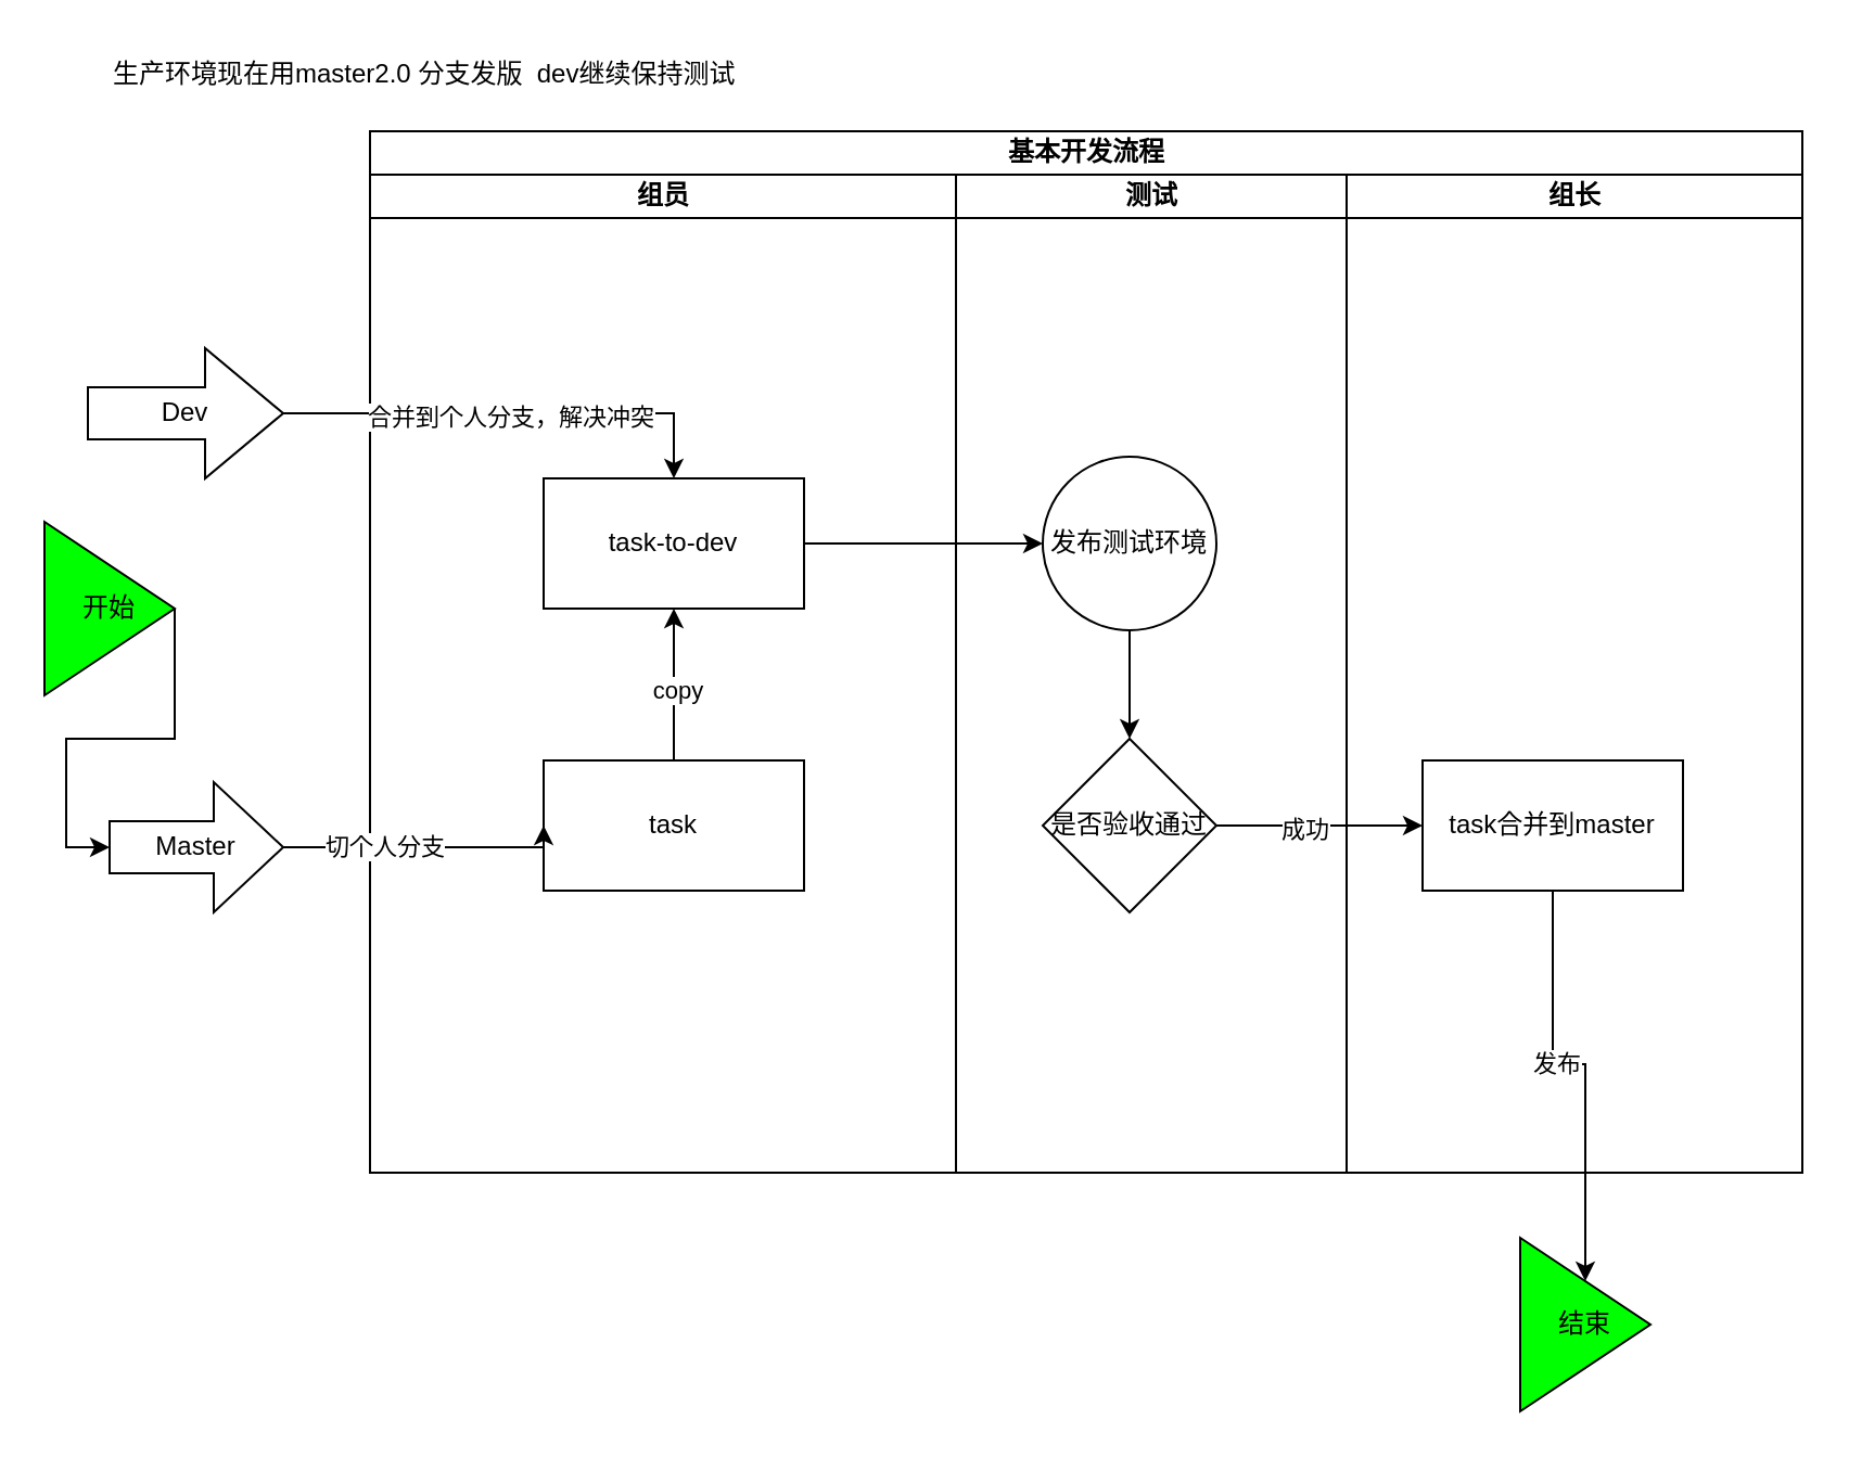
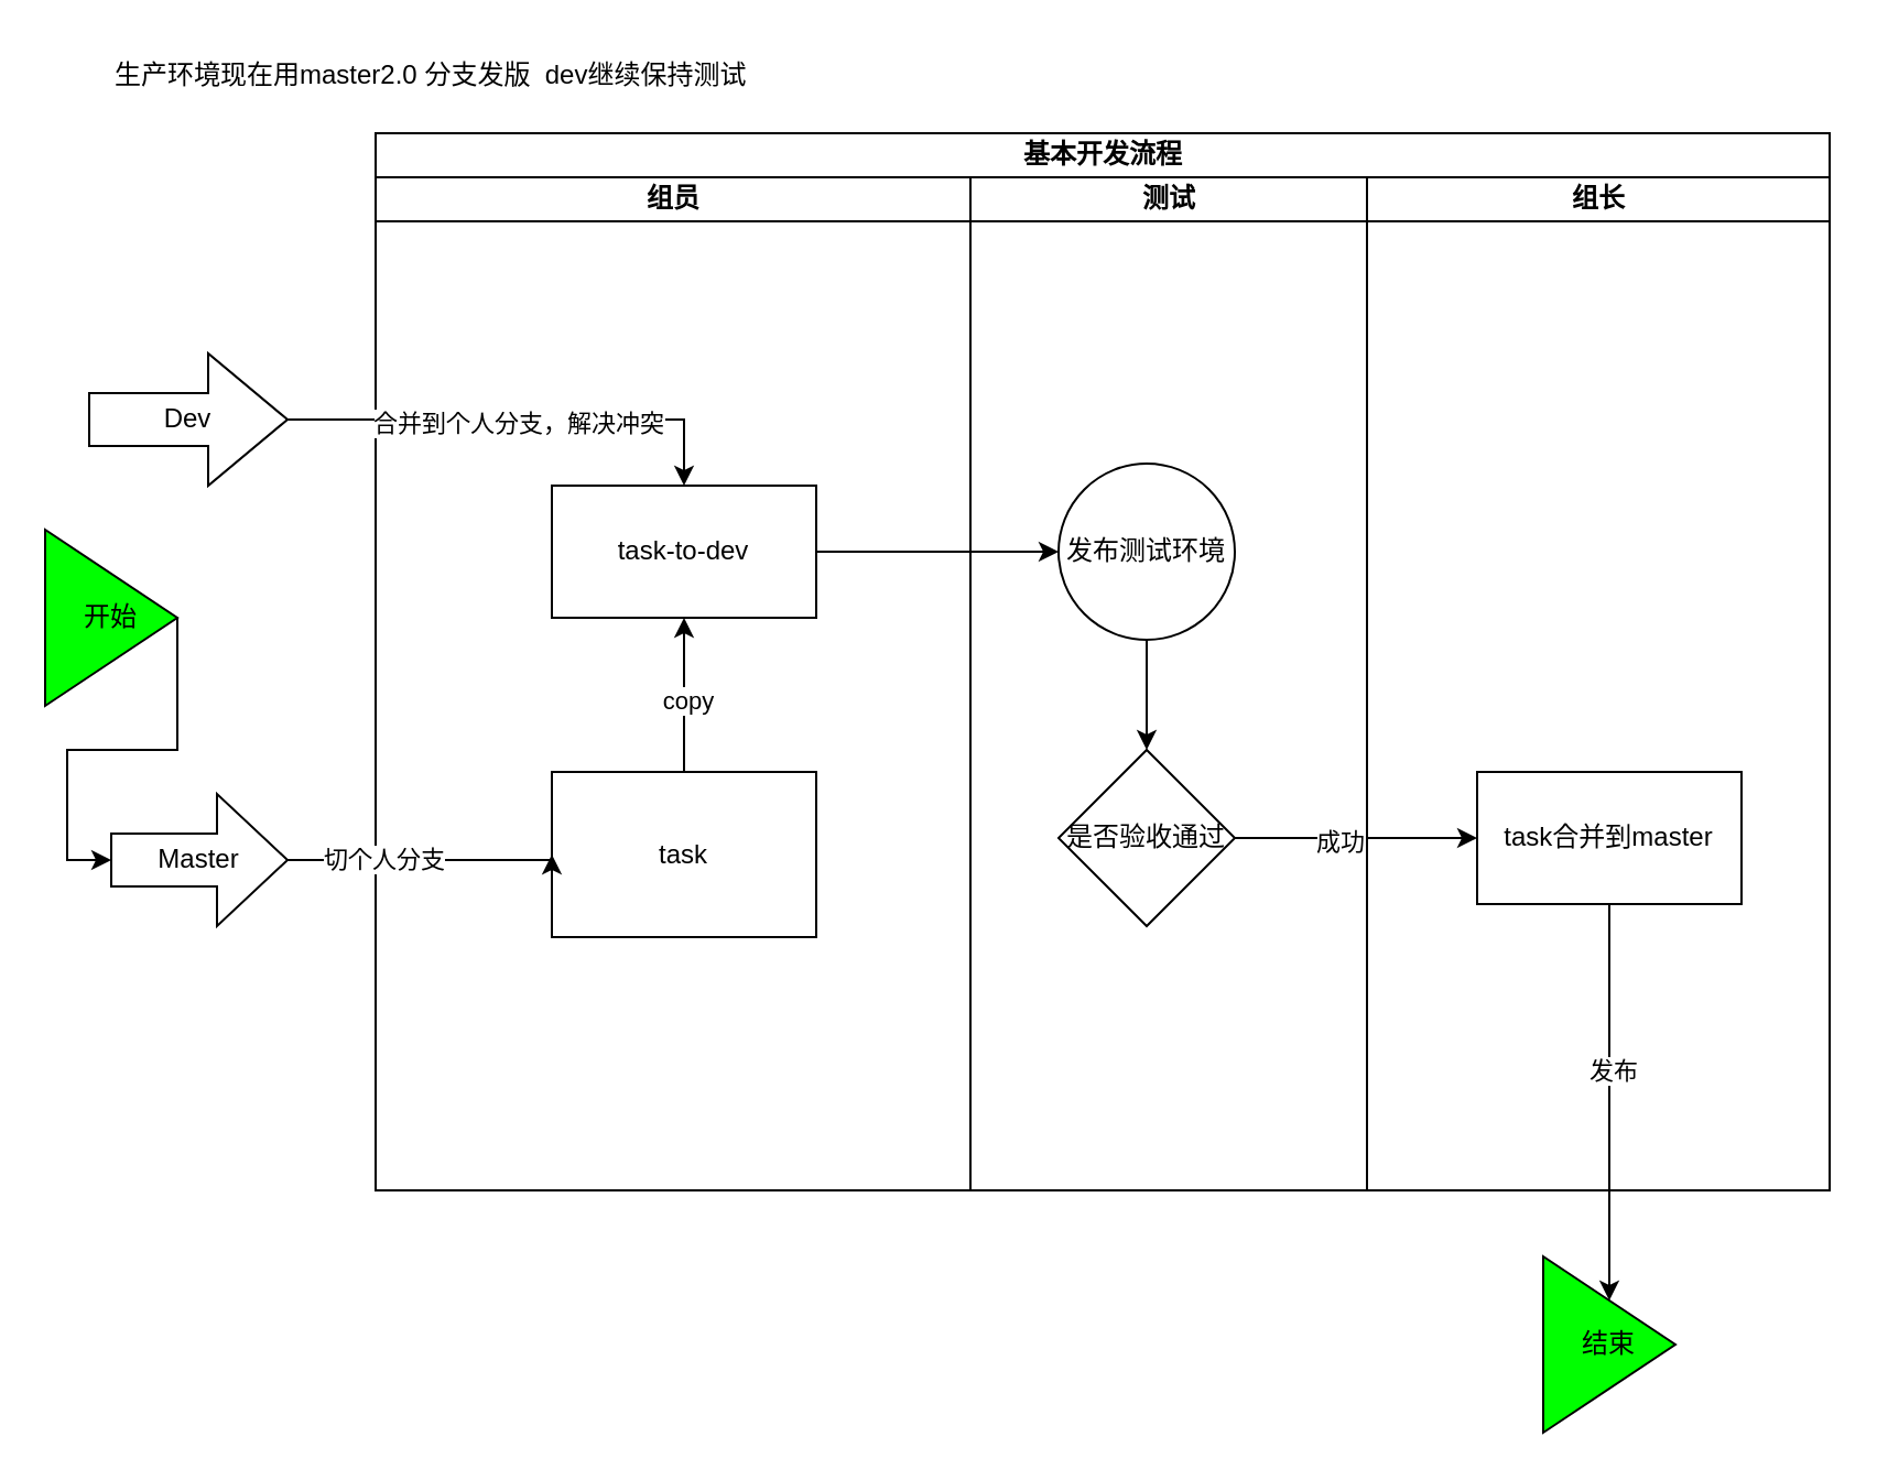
  <mxCell id="0" />
  <mxCell id="1" parent="0" />
  <mxCell id="2" value="基本开发流程" style="swimlane;childLayout=stackLayout;resizeParent=1;resizeParentMax=0;startSize=20;html=1;" parent="1" vertex="1"><mxGeometry x="170" y="60" width="660" height="480" as="geometry" /></mxCell>
  <mxCell id="3" value="组员" style="swimlane;startSize=20;html=1;" parent="2" vertex="1"><mxGeometry y="20" width="270" height="460" as="geometry" /></mxCell>
  <mxCell id="4" value="" style="edgeStyle=orthogonalEdgeStyle;rounded=0;orthogonalLoop=1;jettySize=auto;html=1;" parent="3" source="6" target="7" edge="1"><mxGeometry relative="1" as="geometry" /></mxCell>
  <mxCell id="5" value="copy" style="edgeLabel;html=1;align=center;verticalAlign=middle;resizable=0;points=[];" parent="4" vertex="1" connectable="0"><mxGeometry x="-0.057" y="-1" relative="1" as="geometry"><mxPoint as="offset" /></mxGeometry></mxCell>
- <mxCell id="6" value="task" style="whiteSpace=wrap;html=1;" parent="3" vertex="1"><mxGeometry x="80.0" y="270" width="120" height="60" as="geometry" /></mxCell>
+ <mxCell id="6" value="task" style="whiteSpace=wrap;html=1;" parent="3" vertex="1"><mxGeometry x="80.0" y="270" width="120" height="75" as="geometry" /></mxCell>
  <mxCell id="7" value="task-to-dev" style="whiteSpace=wrap;html=1;" parent="3" vertex="1"><mxGeometry x="80.0" y="140" width="120" height="60" as="geometry" /></mxCell>
  <mxCell id="8" value="测试" style="swimlane;startSize=20;html=1;" parent="2" vertex="1"><mxGeometry x="270" y="20" width="180" height="460" as="geometry" /></mxCell>
  <mxCell id="9" value="" style="edgeStyle=orthogonalEdgeStyle;rounded=0;orthogonalLoop=1;jettySize=auto;html=1;" parent="8" source="10" target="11" edge="1"><mxGeometry relative="1" as="geometry" /></mxCell>
  <mxCell id="10" value="发布测试环境" style="ellipse;whiteSpace=wrap;html=1;" parent="8" vertex="1"><mxGeometry x="40" y="130" width="80" height="80" as="geometry" /></mxCell>
  <mxCell id="11" value="是否验收通过" style="rhombus;whiteSpace=wrap;html=1;" parent="8" vertex="1"><mxGeometry x="40" y="260" width="80" height="80" as="geometry" /></mxCell>
  <mxCell id="12" value="组长" style="swimlane;startSize=20;html=1;" parent="2" vertex="1"><mxGeometry x="450" y="20" width="210" height="460" as="geometry" /></mxCell>
- <mxCell id="13" value="task合并到master" style="whiteSpace=wrap;html=1;" parent="12" vertex="1"><mxGeometry x="35" y="270" width="120" height="60" as="geometry" /></mxCell>
+ <mxCell id="13" value="task合并到master" style="whiteSpace=wrap;html=1;" parent="12" vertex="1"><mxGeometry x="50" y="270" width="120" height="60" as="geometry" /></mxCell>
  <mxCell id="14" value="" style="edgeStyle=orthogonalEdgeStyle;rounded=0;orthogonalLoop=1;jettySize=auto;html=1;" parent="2" source="7" target="10" edge="1"><mxGeometry relative="1" as="geometry" /></mxCell>
  <mxCell id="15" value="" style="edgeStyle=orthogonalEdgeStyle;rounded=0;orthogonalLoop=1;jettySize=auto;html=1;" parent="2" source="11" target="13" edge="1"><mxGeometry relative="1" as="geometry" /></mxCell>
  <mxCell id="16" value="成功" style="edgeLabel;html=1;align=center;verticalAlign=middle;resizable=0;points=[];" parent="15" vertex="1" connectable="0"><mxGeometry x="-0.148" y="-1" relative="1" as="geometry"><mxPoint as="offset" /></mxGeometry></mxCell>
  <mxCell id="17" style="edgeStyle=orthogonalEdgeStyle;rounded=0;orthogonalLoop=1;jettySize=auto;html=1;exitX=1;exitY=0.5;exitDx=0;exitDy=0;exitPerimeter=0;entryX=0;entryY=0.5;entryDx=0;entryDy=0;" parent="1" source="22" target="6" edge="1"><mxGeometry relative="1" as="geometry"><mxPoint x="220" y="189.833" as="targetPoint" /><Array as="points"><mxPoint x="190" y="390" /><mxPoint x="190" y="390" /></Array></mxGeometry></mxCell>
  <mxCell id="18" value="切个人分支" style="edgeLabel;html=1;align=center;verticalAlign=middle;resizable=0;points=[];" parent="17" vertex="1" connectable="0"><mxGeometry x="-0.3" y="1" relative="1" as="geometry"><mxPoint as="offset" /></mxGeometry></mxCell>
  <mxCell id="19" style="edgeStyle=orthogonalEdgeStyle;rounded=0;orthogonalLoop=1;jettySize=auto;html=1;exitX=1;exitY=0.5;exitDx=0;exitDy=0;exitPerimeter=0;entryX=0.5;entryY=0;entryDx=0;entryDy=0;" parent="1" source="21" target="7" edge="1"><mxGeometry relative="1" as="geometry" /></mxCell>
  <mxCell id="20" value="合并到个人分支，解决冲突" style="edgeLabel;html=1;align=center;verticalAlign=middle;resizable=0;points=[];" parent="19" vertex="1" connectable="0"><mxGeometry x="-0.013" y="-1" relative="1" as="geometry"><mxPoint as="offset" /></mxGeometry></mxCell>
  <mxCell id="21" value="Dev" style="shape=singleArrow;whiteSpace=wrap;html=1;arrowWidth=0.4;arrowSize=0.4;" parent="1" vertex="1"><mxGeometry x="40" y="160" width="90" height="60" as="geometry" /></mxCell>
  <mxCell id="22" value="Master" style="shape=singleArrow;whiteSpace=wrap;html=1;arrowWidth=0.4;arrowSize=0.4;" parent="1" vertex="1"><mxGeometry x="50" y="360" width="80" height="60" as="geometry" /></mxCell>
  <mxCell id="23" style="edgeStyle=orthogonalEdgeStyle;rounded=0;orthogonalLoop=1;jettySize=auto;html=1;exitX=1;exitY=0.5;exitDx=0;exitDy=0;entryX=0;entryY=0.5;entryDx=0;entryDy=0;entryPerimeter=0;" parent="1" source="24" target="22" edge="1"><mxGeometry relative="1" as="geometry"><Array as="points"><mxPoint x="80" y="340" /><mxPoint x="30" y="340" /><mxPoint x="30" y="390" /></Array></mxGeometry></mxCell>
  <mxCell id="24" value="开始" style="triangle;whiteSpace=wrap;html=1;fillColor=#00FF00;" parent="1" vertex="1"><mxGeometry x="20" y="240" width="60" height="80" as="geometry" /></mxCell>
  <mxCell id="25" value="结束" style="triangle;whiteSpace=wrap;html=1;fillColor=#00FF00;" parent="1" vertex="1"><mxGeometry x="700" y="570" width="60" height="80" as="geometry" /></mxCell>
  <mxCell id="26" style="edgeStyle=orthogonalEdgeStyle;rounded=0;orthogonalLoop=1;jettySize=auto;html=1;exitX=0.5;exitY=1;exitDx=0;exitDy=0;" parent="1" source="13" target="25" edge="1"><mxGeometry relative="1" as="geometry" /></mxCell>
  <mxCell id="27" value="发布" style="edgeLabel;html=1;align=center;verticalAlign=middle;resizable=0;points=[];" parent="26" vertex="1" connectable="0"><mxGeometry x="-0.167" y="1" relative="1" as="geometry"><mxPoint as="offset" /></mxGeometry></mxCell>
  <mxCell id="28" value="生产环境现在用master2.0&amp;nbsp;分支发版&amp;nbsp;&amp;nbsp;dev继续保持测试" style="text;whiteSpace=wrap;html=1;" parent="1" vertex="1"><mxGeometry x="50" y="20" width="320" height="40" as="geometry" /></mxCell>
